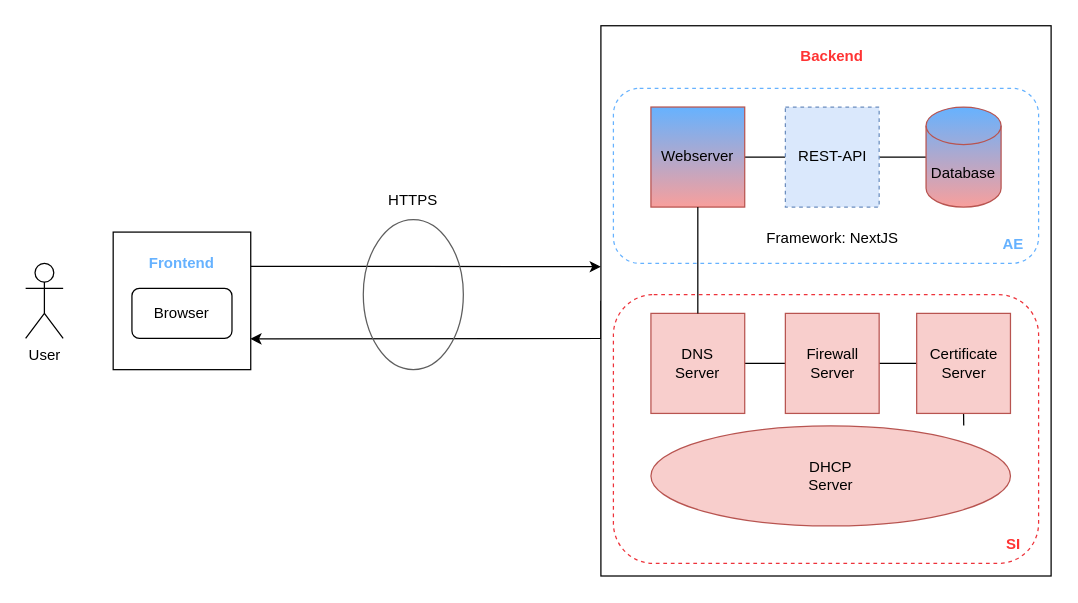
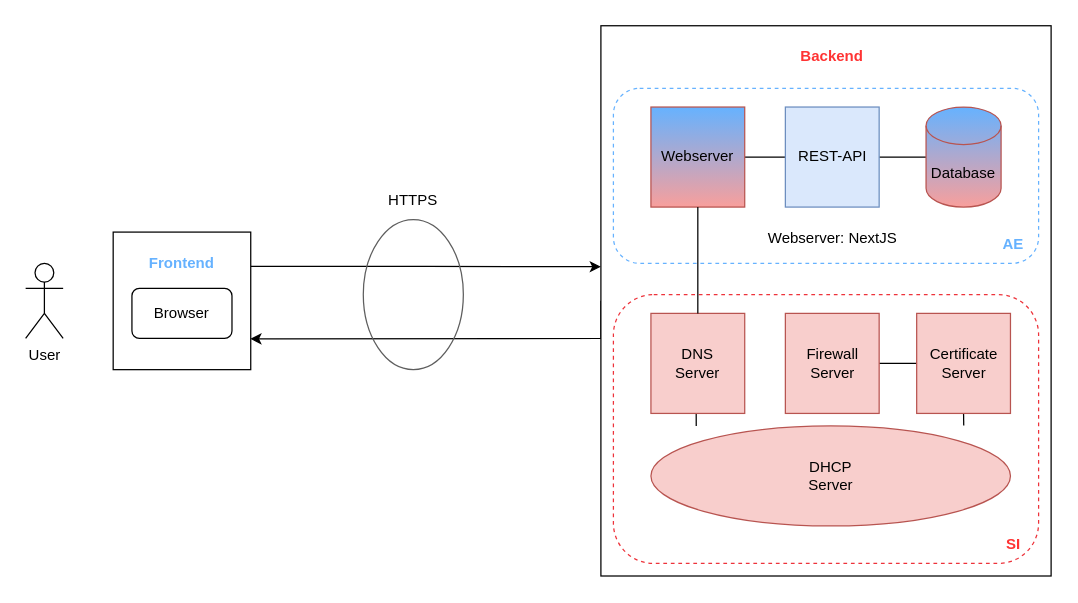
  <mxCell id="0" />
  <mxCell id="1" parent="0" />
  <mxCell id="2" value="User" style="shape=umlActor;verticalLabelPosition=bottom;verticalAlign=top;html=1;outlineConnect=0;" vertex="1" parent="1"><mxGeometry x="20" y="210" width="30" height="60" as="geometry" /></mxCell>
  <mxCell id="3" style="edgeStyle=orthogonalEdgeStyle;rounded=0;orthogonalLoop=1;jettySize=auto;html=1;exitX=1;exitY=0.25;exitDx=0;exitDy=0;entryX=0;entryY=0.438;entryDx=0;entryDy=0;entryPerimeter=0;fontColor=#FF3333;endArrow=classic;endFill=1;" edge="1" parent="1" source="5" target="8"><mxGeometry relative="1" as="geometry" /></mxCell>
  <mxCell id="4" style="edgeStyle=orthogonalEdgeStyle;rounded=0;orthogonalLoop=1;jettySize=auto;html=1;exitX=0.997;exitY=0.776;exitDx=0;exitDy=0;fontColor=#FF3333;endArrow=none;endFill=0;entryX=0;entryY=0.5;entryDx=0;entryDy=0;startArrow=classic;startFill=1;exitPerimeter=0;" edge="1" parent="1" source="5" target="8"><mxGeometry relative="1" as="geometry"><mxPoint x="479" y="267" as="targetPoint" /><Array as="points"><mxPoint x="220" y="270" /><mxPoint x="480" y="270" /></Array></mxGeometry></mxCell>
  <mxCell id="5" value="" style="rounded=0;whiteSpace=wrap;html=1;" vertex="1" parent="1"><mxGeometry x="90" y="185" width="110" height="110" as="geometry" /></mxCell>
  <mxCell id="6" value="Frontend" style="text;html=1;strokeColor=none;fillColor=none;align=center;verticalAlign=middle;whiteSpace=wrap;rounded=0;fontColor=#66B2FF;fontStyle=1" vertex="1" parent="1"><mxGeometry x="115" y="195" width="60" height="30" as="geometry" /></mxCell>
  <mxCell id="7" value="Browser" style="rounded=1;whiteSpace=wrap;html=1;" vertex="1" parent="1"><mxGeometry x="105" y="230" width="80" height="40" as="geometry" /></mxCell>
  <mxCell id="8" value="" style="rounded=0;whiteSpace=wrap;html=1;" vertex="1" parent="1"><mxGeometry x="480" y="20" width="360" height="440" as="geometry" /></mxCell>
  <mxCell id="9" value="Backend" style="text;html=1;strokeColor=none;fillColor=none;align=center;verticalAlign=middle;whiteSpace=wrap;rounded=0;fontColor=#FF3333;fontStyle=1" vertex="1" parent="1"><mxGeometry x="635" y="30" width="60" height="30" as="geometry" /></mxCell>
  <mxCell id="10" value="" style="rounded=1;whiteSpace=wrap;html=1;dashed=1;strokeColor=#66B2FF;" vertex="1" parent="1"><mxGeometry x="490" y="70" width="340" height="140" as="geometry" /></mxCell>
  <mxCell id="11" style="edgeStyle=orthogonalEdgeStyle;rounded=0;orthogonalLoop=1;jettySize=auto;html=1;exitX=1;exitY=0.5;exitDx=0;exitDy=0;entryX=0;entryY=0.5;entryDx=0;entryDy=0;fontColor=#FF3333;endArrow=none;endFill=0;" edge="1" parent="1" source="12" target="14"><mxGeometry relative="1" as="geometry" /></mxCell>
  <mxCell id="12" value="Webserver" style="rounded=0;whiteSpace=wrap;html=1;fillColor=#66B2FF;strokeColor=#b85450;fillStyle=auto;gradientColor=#F89F9C;gradientDirection=south;" vertex="1" parent="1"><mxGeometry x="520" y="85" width="75" height="80" as="geometry" /></mxCell>
  <mxCell id="13" style="edgeStyle=orthogonalEdgeStyle;rounded=0;orthogonalLoop=1;jettySize=auto;html=1;entryX=0;entryY=0.5;entryDx=0;entryDy=0;entryPerimeter=0;fontColor=#FF3333;endArrow=none;endFill=0;" edge="1" parent="1" source="14" target="15"><mxGeometry relative="1" as="geometry" /></mxCell>
- <mxCell id="14" value="REST-API" style="rounded=0;whiteSpace=wrap;html=1;fillColor=#dae8fc;strokeColor=#6c8ebf;dashed=1;" vertex="1" parent="1"><mxGeometry x="627.5" y="85" width="75" height="80" as="geometry" /></mxCell>
+ <mxCell id="14" value="REST-API" style="rounded=0;whiteSpace=wrap;html=1;fillColor=#dae8fc;strokeColor=#6c8ebf;" vertex="1" parent="1"><mxGeometry x="627.5" y="85" width="75" height="80" as="geometry" /></mxCell>
  <mxCell id="15" value="Database" style="shape=cylinder3;whiteSpace=wrap;html=1;boundedLbl=1;backgroundOutline=1;size=15;fillColor=#66B2FF;strokeColor=#b85450;gradientColor=#F89F9C;" vertex="1" parent="1"><mxGeometry x="740" y="85" width="60" height="80" as="geometry" /></mxCell>
- <mxCell id="16" value="Framework: NextJS" style="text;html=1;strokeColor=none;fillColor=none;align=center;verticalAlign=middle;whiteSpace=wrap;rounded=0;" vertex="1" parent="1"><mxGeometry x="608.75" y="175" width="112.5" height="30" as="geometry" /></mxCell>
+ <mxCell id="16" value="Webserver: NextJS" style="text;html=1;strokeColor=none;fillColor=none;align=center;verticalAlign=middle;whiteSpace=wrap;rounded=0;" vertex="1" parent="1"><mxGeometry x="608.75" y="175" width="112.5" height="30" as="geometry" /></mxCell>
  <mxCell id="17" value="" style="rounded=1;whiteSpace=wrap;html=1;dashed=1;strokeColor=#ed333b;" vertex="1" parent="1"><mxGeometry x="490" y="235" width="340" height="215" as="geometry" /></mxCell>
- <mxCell id="18" style="edgeStyle=orthogonalEdgeStyle;rounded=0;orthogonalLoop=1;jettySize=auto;html=1;exitX=1;exitY=0.5;exitDx=0;exitDy=0;entryX=0;entryY=0.5;entryDx=0;entryDy=0;fontColor=#FF3333;startArrow=none;startFill=0;endArrow=none;endFill=0;" edge="1" parent="1" source="20" target="22"><mxGeometry relative="1" as="geometry" /></mxCell>
+ <mxCell id="19" style="edgeStyle=orthogonalEdgeStyle;rounded=0;orthogonalLoop=1;jettySize=auto;html=1;exitX=0.5;exitY=1;exitDx=0;exitDy=0;entryX=0.126;entryY=0.001;entryDx=0;entryDy=0;entryPerimeter=0;fontColor=#FF3333;startArrow=none;startFill=0;endArrow=none;endFill=0;" edge="1" parent="1" source="20" target="25"><mxGeometry relative="1" as="geometry" /></mxCell>
  <mxCell id="20" value="&lt;div&gt;DNS&lt;/div&gt;&lt;div&gt;Server&lt;br&gt;&lt;/div&gt;" style="rounded=0;whiteSpace=wrap;html=1;fillColor=#f8cecc;strokeColor=#b85450;" vertex="1" parent="1"><mxGeometry x="520" y="250" width="75" height="80" as="geometry" /></mxCell>
  <mxCell id="21" style="edgeStyle=orthogonalEdgeStyle;rounded=0;orthogonalLoop=1;jettySize=auto;html=1;exitX=1;exitY=0.5;exitDx=0;exitDy=0;entryX=0;entryY=0.5;entryDx=0;entryDy=0;fontColor=#FF3333;startArrow=none;startFill=0;endArrow=none;endFill=0;" edge="1" parent="1" source="22" target="24"><mxGeometry relative="1" as="geometry" /></mxCell>
  <mxCell id="22" value="&lt;div&gt;Firewall&lt;/div&gt;&lt;div&gt;Server&lt;br&gt;&lt;/div&gt;" style="rounded=0;whiteSpace=wrap;html=1;fillColor=#f8cecc;strokeColor=#b85450;" vertex="1" parent="1"><mxGeometry x="627.5" y="250" width="75" height="80" as="geometry" /></mxCell>
  <mxCell id="23" style="edgeStyle=orthogonalEdgeStyle;rounded=0;orthogonalLoop=1;jettySize=auto;html=1;exitX=0.5;exitY=1;exitDx=0;exitDy=0;entryX=0.87;entryY=-0.005;entryDx=0;entryDy=0;entryPerimeter=0;fontColor=#FF3333;startArrow=none;startFill=0;endArrow=none;endFill=0;" edge="1" parent="1" source="24" target="25"><mxGeometry relative="1" as="geometry" /></mxCell>
  <mxCell id="24" value="&lt;div&gt;Certificate&lt;/div&gt;Server" style="rounded=0;whiteSpace=wrap;html=1;fillColor=#f8cecc;strokeColor=#b85450;" vertex="1" parent="1"><mxGeometry x="732.5" y="250" width="75" height="80" as="geometry" /></mxCell>
  <mxCell id="25" value="&lt;div&gt;DHCP&lt;/div&gt;&lt;div&gt;Server&lt;br&gt;&lt;/div&gt;" style="ellipse;whiteSpace=wrap;html=1;fillColor=#f8cecc;strokeColor=#b85450;" vertex="1" parent="1"><mxGeometry x="520" y="340" width="287.5" height="80" as="geometry" /></mxCell>
  <mxCell id="26" value="AE" style="text;html=1;strokeColor=none;fillColor=none;align=center;verticalAlign=middle;whiteSpace=wrap;rounded=0;fontColor=#66B2FF;fontStyle=1" vertex="1" parent="1"><mxGeometry x="780" y="180" width="60" height="30" as="geometry" /></mxCell>
  <mxCell id="27" value="SI" style="text;html=1;strokeColor=none;fillColor=none;align=center;verticalAlign=middle;whiteSpace=wrap;rounded=0;fontColor=#FF3333;fontStyle=1" vertex="1" parent="1"><mxGeometry x="780" y="420" width="60" height="30" as="geometry" /></mxCell>
  <mxCell id="28" value="" style="ellipse;whiteSpace=wrap;html=1;rounded=1;fillStyle=auto;strokeColor=#5E5E5E;fontColor=#FF3333;fillColor=none;gradientColor=#F89F9C;gradientDirection=south;rotation=90;" vertex="1" parent="1"><mxGeometry x="270" y="195" width="120" height="80" as="geometry" /></mxCell>
  <mxCell id="29" value="HTTPS" style="text;html=1;strokeColor=none;fillColor=none;align=center;verticalAlign=middle;whiteSpace=wrap;rounded=0;fontColor=#000000;" vertex="1" parent="1"><mxGeometry x="300" y="145" width="60" height="30" as="geometry" /></mxCell>
  <mxCell id="30" style="edgeStyle=orthogonalEdgeStyle;rounded=0;orthogonalLoop=1;jettySize=auto;html=1;entryX=0.5;entryY=0;entryDx=0;entryDy=0;fontColor=#FF3333;startArrow=none;startFill=0;endArrow=none;endFill=0;" edge="1" parent="1" source="12" target="20"><mxGeometry relative="1" as="geometry" /></mxCell>
